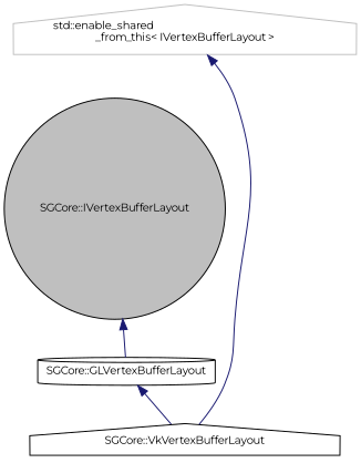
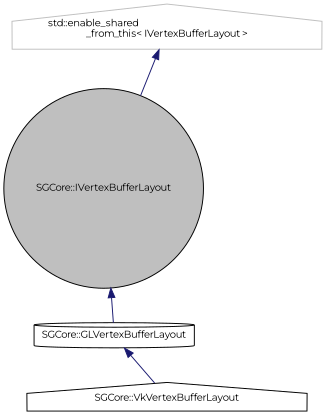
  digraph {
    fontname=Montserrat
    node [color=black fillcolor=white fontname=Montserrat fontsize=10 shape=house style=filled]
    edge [color=midnightblue dir=back fontname=Montserrat fontsize=10 labelfontname=Helvetica labelfontsize=10 style=solid]
    n1 [fillcolor=grey75 fontcolor=black height=0.2 label="SGCore::IVertexBufferLayout" shape=circle width=0.4]
    n2 [height=0.2 label="SGCore::GLVertexBufferLayout" shape=cylinder width=0.4]
    n3 [height=0.2 label="SGCore::VkVertexBufferLayout" width=0.4]
    n4 [color=grey75 height=0.2 label="std::enable_shared\l_from_this\< IVertexBufferLayout \>" width=0.4]
    n1 -> n2
    n2 -> n3
-   n4 -> n3
+   n4 -> n1
  }
